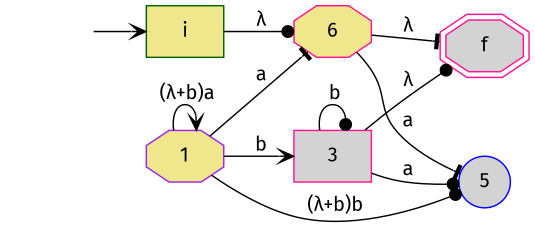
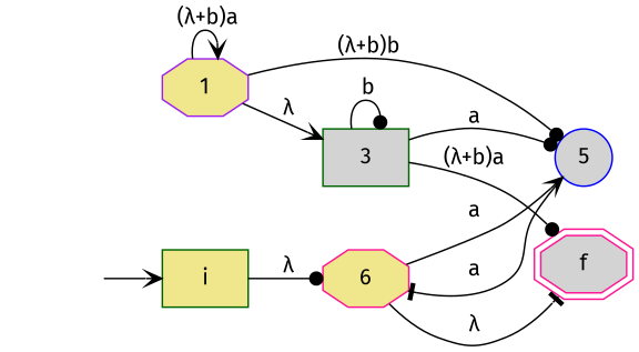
  digraph {
    fontname="Fira Sans"
    rankdir=LR
    node [fontname="Fira Sans" style=filled color=darkgreen fillcolor=khaki shape=octagon]
    edge [arrowhead=dot fontname="Fira Sans"]
    _nil0 [style=invis color="" fillcolor="" shape=""]
    i [shape=box]
    6 [color=deeppink]
    1 [color=purple]
-   3 [color=deeppink fillcolor=lightgrey shape=box]
+   3 [fillcolor=lightgrey shape=box]
    5 [color=blue fillcolor=lightgrey shape=circle]
    f [color=deeppink fillcolor=lightgrey peripheries=2]
    _nil0 -> i [arrowhead=vee]
    i -> 6 [label=" λ"]
-   6 -> 5 [arrowhead=tee label=" a"]
+   6 -> 5 [arrowhead=vee label=" a"]
    6 -> f [arrowhead=tee label=" λ"]
    1 -> 1 [arrowhead=vee label=" (λ+b)a"]
-   1 -> 3 [arrowhead=vee label=" b"]
+   1 -> 3 [arrowhead=vee label=" λ"]
    1 -> 5 [label=" (λ+b)b"]
    3 -> 3 [label=" b"]
    3 -> 5 [label=" a"]
-   3 -> f [label=" λ"]
-   1 -> 6 [arrowhead=tee label=" a"]
+   3 -> f [label=" (λ+b)a"]
+   5 -> 6 [arrowhead=tee label=" a"]
  }
